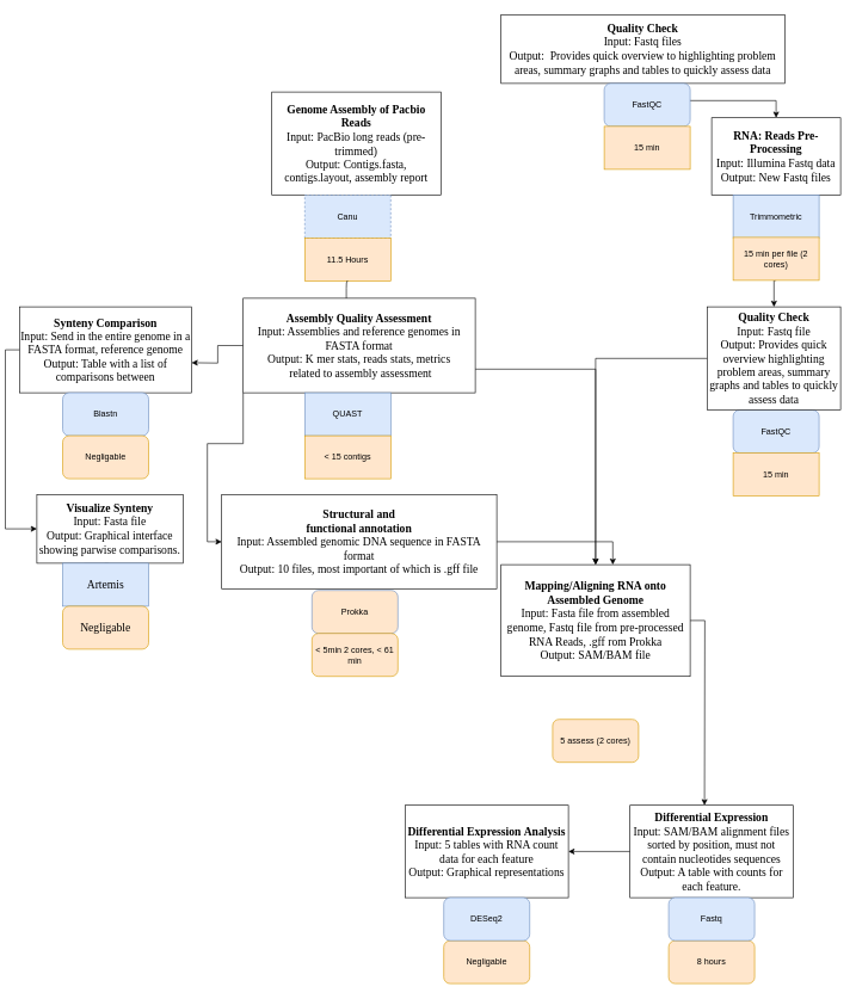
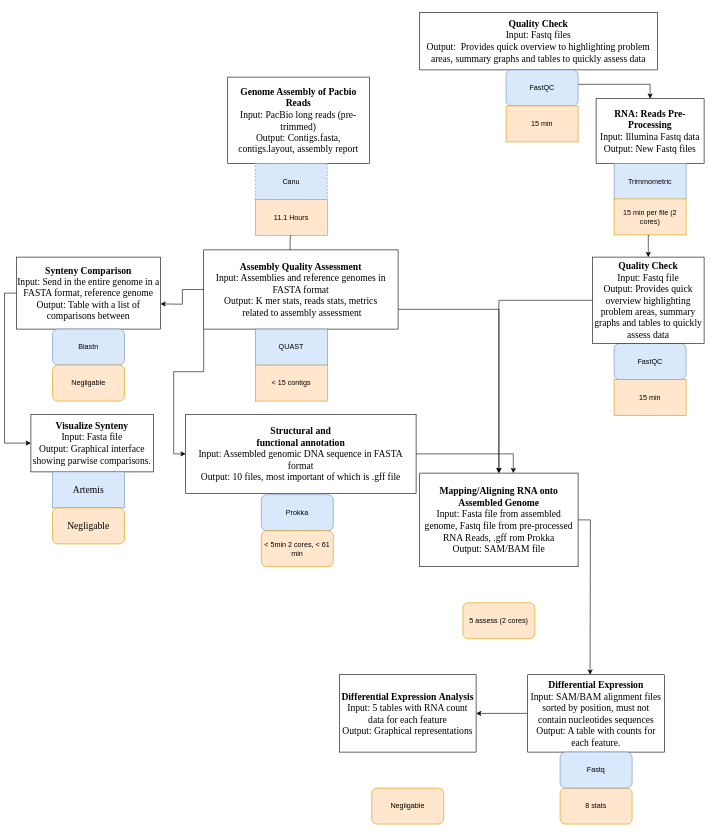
  <mxCell id="0" />
  <mxCell id="1" parent="0" />
  <mxCell id="2" value="&lt;div style=&quot;font-size: 16px&quot;&gt;&lt;b&gt;&lt;font style=&quot;font-size: 16px&quot;&gt;Genome Assembly of Pacbio Reads&lt;/font&gt;&lt;/b&gt;&lt;/div&gt;&lt;div style=&quot;font-size: 16px&quot;&gt;&lt;font style=&quot;font-size: 16px&quot;&gt;Input: PacBio long reads (pre-trimmed)&lt;br style=&quot;font-size: 16px&quot;&gt;&lt;/font&gt;&lt;/div&gt;&lt;div style=&quot;font-size: 16px&quot;&gt;&lt;font style=&quot;font-size: 16px&quot;&gt;Output: Contigs.fasta, contigs.layout, assembly report&lt;br style=&quot;font-size: 16px&quot;&gt;&lt;/font&gt;&lt;/div&gt;" style="rounded=0;whiteSpace=wrap;html=1;fontSize=16;fontFamily=Times New Roman;" parent="1" vertex="1"><mxGeometry x="372" y="128" width="236" height="144" as="geometry" /></mxCell>
  <mxCell id="3" value="Canu" style="rounded=0;whiteSpace=wrap;html=1;fillColor=#dae8fc;strokeColor=#6c8ebf;dashed=1;" parent="1" vertex="1"><mxGeometry x="418" y="272" width="120" height="60" as="geometry" /></mxCell>
- <mxCell id="4" value="11.5 Hours" style="rounded=0;whiteSpace=wrap;html=1;fillColor=#ffe6cc;strokeColor=#d79b00;" parent="1" vertex="1"><mxGeometry x="418" y="332" width="120" height="60" as="geometry" /></mxCell>
+ <mxCell id="4" value="11.1 Hours" style="rounded=0;whiteSpace=wrap;html=1;fillColor=#ffe6cc;strokeColor=#d79b00;" parent="1" vertex="1"><mxGeometry x="418" y="332" width="120" height="60" as="geometry" /></mxCell>
  <mxCell id="5" value="&lt;div style=&quot;font-size: 16px&quot;&gt;&lt;b&gt;RNA: Reads Pre-Processing&lt;/b&gt;&lt;/div&gt;&lt;div style=&quot;font-size: 16px&quot;&gt;Input: Illumina Fastq data&lt;br&gt;&lt;/div&gt;&lt;div style=&quot;font-size: 16px&quot;&gt;Output: New Fastq files&lt;br style=&quot;font-size: 16px&quot;&gt;&lt;/div&gt;" style="rounded=0;whiteSpace=wrap;html=1;fontSize=16;fontFamily=Times New Roman;" parent="1" vertex="1"><mxGeometry x="986" y="164" width="180" height="108" as="geometry" /></mxCell>
  <mxCell id="6" value="Trimmometric" style="rounded=0;whiteSpace=wrap;html=1;fillColor=#dae8fc;strokeColor=#6c8ebf;" parent="1" vertex="1"><mxGeometry x="1016" y="272" width="120" height="60" as="geometry" /></mxCell>
  <mxCell id="7" style="edgeStyle=orthogonalEdgeStyle;rounded=0;orthogonalLoop=1;jettySize=auto;html=1;exitX=0.5;exitY=1;exitDx=0;exitDy=0;entryX=0.5;entryY=0;entryDx=0;entryDy=0;fontFamily=Times New Roman;fontSize=16;" parent="1" source="8" target="30" edge="1"><mxGeometry relative="1" as="geometry" /></mxCell>
  <mxCell id="8" value="15 min per file (2 cores)" style="rounded=0;whiteSpace=wrap;html=1;fillColor=#ffe6cc;strokeColor=#d79b00;" parent="1" vertex="1"><mxGeometry x="1016" y="331" width="120" height="60" as="geometry" /></mxCell>
  <mxCell id="9" value="" style="endArrow=classic;html=1;exitX=0.5;exitY=1;exitDx=0;exitDy=0;" parent="1" source="4" edge="1"><mxGeometry width="50" height="50" relative="1" as="geometry"><mxPoint x="476" y="416" as="sourcePoint" /><mxPoint x="476" y="464" as="targetPoint" /><Array as="points"><mxPoint x="476" y="392" /></Array></mxGeometry></mxCell>
  <mxCell id="10" style="edgeStyle=orthogonalEdgeStyle;rounded=0;orthogonalLoop=1;jettySize=auto;html=1;exitX=0;exitY=0.5;exitDx=0;exitDy=0;" parent="1" source="14" edge="1"><mxGeometry relative="1" as="geometry"><mxPoint x="260" y="506" as="targetPoint" /></mxGeometry></mxCell>
  <mxCell id="11" style="edgeStyle=orthogonalEdgeStyle;rounded=0;orthogonalLoop=1;jettySize=auto;html=1;exitX=1;exitY=0.75;exitDx=0;exitDy=0;entryX=0.5;entryY=0;entryDx=0;entryDy=0;" parent="1" source="14" target="32" edge="1"><mxGeometry relative="1" as="geometry"><mxPoint x="764" y="884" as="targetPoint" /></mxGeometry></mxCell>
  <mxCell id="12" style="edgeStyle=orthogonalEdgeStyle;rounded=0;orthogonalLoop=1;jettySize=auto;html=1;exitX=0;exitY=1;exitDx=0;exitDy=0;entryX=0;entryY=0.5;entryDx=0;entryDy=0;fontFamily=Times New Roman;fontSize=16;" parent="1" source="14" target="39" edge="1"><mxGeometry relative="1" as="geometry" /></mxCell>
  <mxCell id="13" style="edgeStyle=orthogonalEdgeStyle;rounded=0;orthogonalLoop=1;jettySize=auto;html=1;exitX=0.25;exitY=0;exitDx=0;exitDy=0;entryX=0.5;entryY=1;entryDx=0;entryDy=0;fontFamily=Times New Roman;fontSize=16;startArrow=none;" parent="1" source="41" target="40" edge="1"><mxGeometry relative="1" as="geometry" /></mxCell>
  <mxCell id="14" value="&lt;div style=&quot;font-size: 16px&quot;&gt;&lt;font face=&quot;Times New Roman&quot;&gt;&lt;b&gt;&lt;font style=&quot;font-size: 16px&quot;&gt;Assembly Quality Assessment&lt;/font&gt;&lt;/b&gt;&lt;/font&gt;&lt;div&gt;&lt;font style=&quot;font-size: 16px&quot; face=&quot;Times New Roman&quot;&gt;Input: &lt;/font&gt;&lt;font style=&quot;font-size: 16px&quot; face=&quot;Times New Roman&quot;&gt;Assemblies and reference gen&lt;font style=&quot;font-size: 16px&quot;&gt;o&lt;/font&gt;mes in FASTA format&lt;/font&gt;&lt;/div&gt;&lt;font style=&quot;font-size: 16px&quot; face=&quot;Times New Roman&quot;&gt;Output: K mer stats, reads stats, metrics&lt;br&gt;&lt;/font&gt;&lt;/div&gt;&lt;font style=&quot;font-size: 16px&quot; face=&quot;Times New Roman&quot;&gt;&amp;nbsp;related to assembly assessment&lt;/font&gt;" style="rounded=0;whiteSpace=wrap;html=1;" parent="1" vertex="1"><mxGeometry x="332" y="416" width="324" height="132" as="geometry" /></mxCell>
  <mxCell id="15" value="QUAST" style="rounded=0;whiteSpace=wrap;html=1;fillColor=#dae8fc;strokeColor=#6c8ebf;" parent="1" vertex="1"><mxGeometry x="418" y="548" width="120" height="60" as="geometry" /></mxCell>
  <mxCell id="16" value="&amp;lt; 15 contigs " style="rounded=0;whiteSpace=wrap;html=1;fillColor=#ffe6cc;strokeColor=#d79b00;" parent="1" vertex="1"><mxGeometry x="418" y="608" width="120" height="60" as="geometry" /></mxCell>
- <mxCell id="17" value="&lt;div&gt;Prokka&lt;/div&gt;" style="rounded=1;whiteSpace=wrap;html=1;fillColor=#ffe6cc;strokeColor=#6c8ebf;" parent="1" vertex="1"><mxGeometry x="428" y="824" width="120" height="60" as="geometry" /></mxCell>
+ <mxCell id="17" value="&lt;div&gt;Prokka&lt;/div&gt;" style="rounded=1;whiteSpace=wrap;html=1;fillColor=#dae8fc;strokeColor=#6c8ebf;" parent="1" vertex="1"><mxGeometry x="428" y="824" width="120" height="60" as="geometry" /></mxCell>
  <mxCell id="18" value="&amp;lt; 5min 2 cores, &amp;lt; 61 min" style="rounded=1;whiteSpace=wrap;html=1;fillColor=#ffe6cc;strokeColor=#d79b00;" parent="1" vertex="1"><mxGeometry x="428" y="884" width="120" height="60" as="geometry" /></mxCell>
  <mxCell id="19" style="edgeStyle=orthogonalEdgeStyle;rounded=0;orthogonalLoop=1;jettySize=auto;html=1;exitX=0;exitY=0.5;exitDx=0;exitDy=0;entryX=0;entryY=0.5;entryDx=0;entryDy=0;fontFamily=Times New Roman;fontSize=16;" parent="1" source="20" target="40" edge="1"><mxGeometry relative="1" as="geometry" /></mxCell>
  <mxCell id="20" value="&lt;div style=&quot;font-size: 16px&quot;&gt;&lt;b&gt;Synteny Comparison&lt;/b&gt;&lt;br style=&quot;font-size: 16px&quot;&gt;&lt;div style=&quot;font-size: 16px&quot;&gt;&lt;font style=&quot;font-size: 16px&quot;&gt;Input: Send in the entire genome in a FASTA format, reference genome&lt;br style=&quot;font-size: 16px&quot;&gt;&lt;/font&gt;&lt;/div&gt;&lt;font style=&quot;font-size: 16px&quot;&gt;Output: Table with a list of comparisons between&lt;br&gt;&lt;/font&gt;&lt;/div&gt;" style="rounded=0;whiteSpace=wrap;html=1;fontFamily=Times New Roman;fontSize=16;" parent="1" vertex="1"><mxGeometry x="20" y="428" width="240" height="120" as="geometry" /></mxCell>
  <mxCell id="21" value="Blastn" style="rounded=1;whiteSpace=wrap;html=1;fillColor=#dae8fc;strokeColor=#6c8ebf;" parent="1" vertex="1"><mxGeometry x="80" y="548" width="120" height="60" as="geometry" /></mxCell>
  <mxCell id="22" value="Negligable" style="rounded=1;whiteSpace=wrap;html=1;fillColor=#ffe6cc;strokeColor=#d79b00;" parent="1" vertex="1"><mxGeometry x="80" y="608" width="120" height="60" as="geometry" /></mxCell>
  <mxCell id="23" style="edgeStyle=orthogonalEdgeStyle;rounded=0;orthogonalLoop=1;jettySize=auto;html=1;entryX=0.5;entryY=0;entryDx=0;entryDy=0;" parent="1" source="24" target="5" edge="1"><mxGeometry relative="1" as="geometry" /></mxCell>
  <mxCell id="24" value="&lt;b&gt;Quality Check&lt;/b&gt;&lt;br style=&quot;font-size: 16px&quot;&gt;&lt;div style=&quot;font-size: 16px&quot;&gt;Input: Fastq files&lt;br&gt;&lt;/div&gt;&lt;div style=&quot;font-size: 16px&quot;&gt;Output:&amp;nbsp; Provides quick overview to highlighting problem areas, summary graphs and tables to quickly assess data&lt;br&gt; &lt;/div&gt;" style="rounded=0;whiteSpace=wrap;html=1;fontSize=16;fontFamily=Times New Roman;" parent="1" vertex="1"><mxGeometry x="692" y="20" width="396" height="96" as="geometry" /></mxCell>
  <mxCell id="25" value="FastQC" style="rounded=1;whiteSpace=wrap;html=1;fillColor=#dae8fc;strokeColor=#6c8ebf;" parent="1" vertex="1"><mxGeometry x="836" y="116" width="120" height="60" as="geometry" /></mxCell>
  <mxCell id="26" value="15 min" style="rounded=0;whiteSpace=wrap;html=1;fillColor=#ffe6cc;strokeColor=#d79b00;" parent="1" vertex="1"><mxGeometry x="836" y="176" width="120" height="60" as="geometry" /></mxCell>
  <mxCell id="27" value="FastQC" style="rounded=1;whiteSpace=wrap;html=1;fillColor=#dae8fc;strokeColor=#6c8ebf;" parent="1" vertex="1"><mxGeometry x="1016" y="572" width="120" height="60" as="geometry" /></mxCell>
  <mxCell id="28" value="15 min" style="rounded=0;whiteSpace=wrap;html=1;fillColor=#ffe6cc;strokeColor=#d79b00;" parent="1" vertex="1"><mxGeometry x="1016" y="632" width="120" height="60" as="geometry" /></mxCell>
  <mxCell id="29" style="edgeStyle=orthogonalEdgeStyle;rounded=0;orthogonalLoop=1;jettySize=auto;html=1;exitX=0;exitY=0.5;exitDx=0;exitDy=0;" parent="1" source="30" target="32" edge="1"><mxGeometry relative="1" as="geometry"><mxPoint x="824" y="884" as="targetPoint" /></mxGeometry></mxCell>
  <mxCell id="30" value="&lt;font style=&quot;font-size: 16px&quot;&gt;&lt;b&gt;Quality Check&lt;/b&gt;&lt;br style=&quot;font-size: 16px&quot;&gt;&lt;/font&gt;&lt;div style=&quot;font-size: 16px&quot;&gt;&lt;font style=&quot;font-size: 16px&quot;&gt;Input: Fastq file&lt;br&gt;&lt;/font&gt;&lt;/div&gt;&lt;div style=&quot;font-size: 16px&quot;&gt;&lt;font style=&quot;font-size: 16px&quot;&gt;Output:  Provides quick overview highlighting problem areas, summary graphs and tables to quickly assess data&lt;/font&gt;&lt;/div&gt;" style="rounded=0;whiteSpace=wrap;html=1;fontFamily=Times New Roman;fontSize=16;" parent="1" vertex="1"><mxGeometry x="980" y="428" width="186" height="144" as="geometry" /></mxCell>
  <mxCell id="31" style="edgeStyle=orthogonalEdgeStyle;rounded=0;orthogonalLoop=1;jettySize=auto;html=1;exitX=1;exitY=0.5;exitDx=0;exitDy=0;" parent="1" source="32" edge="1"><mxGeometry relative="1" as="geometry"><mxPoint x="976" y="1124" as="targetPoint" /></mxGeometry></mxCell>
  <mxCell id="32" value="&lt;div style=&quot;font-size: 16px&quot;&gt;&lt;font face=&quot;Times New Roman&quot;&gt;&lt;b&gt;&lt;font style=&quot;font-size: 16px&quot;&gt;Mapping/Aligning RNA onto Assembled Genome&lt;/font&gt;&lt;/b&gt;&lt;/font&gt;&lt;/div&gt;&lt;div style=&quot;font-size: 16px&quot;&gt;&lt;div&gt;&lt;font style=&quot;font-size: 16px&quot; face=&quot;Times New Roman&quot;&gt;Input: Fasta file from assembled genome, Fastq file from pre-processed RNA Reads, .gff rom Prokka&lt;br&gt;&lt;/font&gt;&lt;/div&gt;&lt;font style=&quot;font-size: 16px&quot; face=&quot;Times New Roman&quot;&gt;Output: SAM/BAM file&lt;br&gt;&lt;/font&gt;&lt;/div&gt;" style="rounded=0;whiteSpace=wrap;html=1;" parent="1" vertex="1"><mxGeometry x="692" y="788" width="264" height="156" as="geometry" /></mxCell>
  <mxCell id="33" value="5 assess (2 cores)" style="rounded=1;whiteSpace=wrap;html=1;fillColor=#ffe6cc;strokeColor=#d79b00;" parent="1" vertex="1"><mxGeometry x="764" y="1004" width="120" height="60" as="geometry" /></mxCell>
  <mxCell id="34" style="edgeStyle=orthogonalEdgeStyle;rounded=0;orthogonalLoop=1;jettySize=auto;html=1;exitX=0;exitY=0.5;exitDx=0;exitDy=0;entryX=1;entryY=0.5;entryDx=0;entryDy=0;fontFamily=Times New Roman;" edge="1" parent="1" source="35" target="43"><mxGeometry relative="1" as="geometry" /></mxCell>
  <mxCell id="35" value="&lt;div style=&quot;font-size: 16px&quot;&gt;&lt;font style=&quot;font-size: 16px&quot; face=&quot;Times New Roman&quot;&gt;&lt;b&gt;Differential Expression&lt;/b&gt;&lt;br&gt;&lt;/font&gt;&lt;div&gt;&lt;font style=&quot;font-size: 16px&quot; face=&quot;Times New Roman&quot;&gt;Input: SAM/BAM alignment files sorted by position, must not contain nucleotides sequences&lt;br&gt;&lt;/font&gt;&lt;/div&gt;&lt;font style=&quot;font-size: 16px&quot; face=&quot;Times New Roman&quot;&gt;Output: &lt;/font&gt;&lt;font style=&quot;font-size: 16px&quot; face=&quot;Times New Roman&quot;&gt;A table with counts for each feature.&lt;/font&gt;&lt;/div&gt;" style="rounded=0;whiteSpace=wrap;html=1;" parent="1" vertex="1"><mxGeometry x="872" y="1124" width="228" height="129" as="geometry" /></mxCell>
- <mxCell id="36" value="8 hours" style="rounded=1;whiteSpace=wrap;html=1;fillColor=#ffe6cc;strokeColor=#d79b00;" parent="1" vertex="1"><mxGeometry x="926" y="1313" width="120" height="60" as="geometry" /></mxCell>
+ <mxCell id="36" value="8 stats" style="rounded=1;whiteSpace=wrap;html=1;fillColor=#ffe6cc;strokeColor=#d79b00;" parent="1" vertex="1"><mxGeometry x="926" y="1313" width="120" height="60" as="geometry" /></mxCell>
  <mxCell id="37" value="Fastq" style="rounded=1;whiteSpace=wrap;html=1;fillColor=#dae8fc;strokeColor=#6c8ebf;" parent="1" vertex="1"><mxGeometry x="926" y="1253" width="120" height="60" as="geometry" /></mxCell>
  <mxCell id="38" style="edgeStyle=orthogonalEdgeStyle;rounded=0;orthogonalLoop=1;jettySize=auto;html=1;exitX=1;exitY=0.5;exitDx=0;exitDy=0;entryX=0.591;entryY=0;entryDx=0;entryDy=0;entryPerimeter=0;fontFamily=Times New Roman;" edge="1" parent="1" source="39" target="32"><mxGeometry relative="1" as="geometry" /></mxCell>
  <mxCell id="39" value="&lt;div style=&quot;font-size: 16px&quot;&gt;&lt;font style=&quot;font-size: 16px&quot; face=&quot;Times New Roman&quot;&gt;&lt;br style=&quot;font-size: 16px&quot;&gt;&lt;br style=&quot;font-size: 16px&quot;&gt;&lt;br style=&quot;font-size: 16px&quot;&gt;&lt;br style=&quot;font-size: 16px&quot;&gt;&lt;br style=&quot;font-size: 16px&quot;&gt;&amp;nbsp;&lt;br style=&quot;font-size: 16px&quot;&gt;&lt;br style=&quot;font-size: 16px&quot;&gt;&lt;br style=&quot;font-size: 16px&quot;&gt;&lt;br style=&quot;font-size: 16px&quot;&gt;&lt;br style=&quot;font-size: 16px&quot;&gt;&lt;br style=&quot;font-size: 16px&quot;&gt;&lt;br style=&quot;font-size: 16px&quot;&gt;&lt;br style=&quot;font-size: 16px&quot;&gt;&lt;br style=&quot;font-size: 16px&quot;&gt;&lt;br style=&quot;font-size: 16px&quot;&gt;&lt;br style=&quot;font-size: 16px&quot;&gt;&lt;br style=&quot;font-size: 16px&quot;&gt;&lt;b&gt;&lt;span style=&quot;font-size: 16px&quot;&gt;Structural and&lt;br style=&quot;font-size: 16px&quot;&gt;functional annotation&lt;/span&gt;&lt;/b&gt;&lt;/font&gt;&lt;/div&gt;&lt;div style=&quot;font-size: 16px&quot;&gt;&lt;div style=&quot;font-size: 16px&quot;&gt;&lt;font style=&quot;font-size: 16px&quot; face=&quot;Times New Roman&quot;&gt;Input: &lt;/font&gt;&lt;font style=&quot;font-size: 16px&quot; face=&quot;Times New Roman&quot;&gt;Assembled genomic DNA sequence in FASTA format&lt;/font&gt;&lt;/div&gt;&lt;font style=&quot;font-size: 16px&quot; face=&quot;Times New Roman&quot;&gt;Output: 10 files, most important of which is .gff file&lt;/font&gt;&lt;font style=&quot;font-size: 16px&quot; face=&quot;Times New Roman&quot;&gt;&lt;font style=&quot;font-size: 16px&quot;&gt;&lt;span style=&quot;font-size: 16px&quot;&gt;&lt;/span&gt;&lt;/font&gt;&lt;/font&gt;&lt;/div&gt;&lt;div style=&quot;font-size: 16px&quot;&gt;&lt;font style=&quot;font-size: 16px&quot; face=&quot;Times New Roman&quot;&gt;&lt;br style=&quot;font-size: 16px&quot;&gt;&lt;br style=&quot;font-size: 16px&quot;&gt;&lt;br style=&quot;font-size: 16px&quot;&gt;&lt;br style=&quot;font-size: 16px&quot;&gt;&lt;br style=&quot;font-size: 16px&quot;&gt;&lt;br style=&quot;font-size: 16px&quot;&gt;&lt;br style=&quot;font-size: 16px&quot;&gt;&lt;br style=&quot;font-size: 16px&quot;&gt;&lt;br style=&quot;font-size: 16px&quot;&gt;&lt;br style=&quot;font-size: 16px&quot;&gt;&lt;br style=&quot;font-size: 16px&quot;&gt;&lt;br style=&quot;font-size: 16px&quot;&gt;&lt;br style=&quot;font-size: 16px&quot;&gt;&lt;br style=&quot;font-size: 16px&quot;&gt;&lt;br style=&quot;font-size: 16px&quot;&gt;&lt;br style=&quot;font-size: 16px&quot;&gt;&lt;br style=&quot;font-size: 16px&quot;&gt;&lt;/font&gt;&lt;/div&gt;" style="rounded=0;whiteSpace=wrap;html=1;fontSize=16;" parent="1" vertex="1"><mxGeometry x="302" y="690" width="384" height="132" as="geometry" /></mxCell>
  <mxCell id="40" value="&lt;div&gt;&lt;b&gt;Visualize Synteny&lt;/b&gt;&lt;/div&gt;&lt;div&gt;Input: Fasta file&lt;/div&gt;&lt;div&gt;Output: Graphical interface showing parwise comparisons.&lt;br&gt;&lt;/div&gt;" style="rounded=0;whiteSpace=wrap;html=1;fontFamily=Times New Roman;fontSize=16;" parent="1" vertex="1"><mxGeometry x="44" y="690" width="204" height="96" as="geometry" /></mxCell>
  <mxCell id="41" value="Artemis" style="rounded=0;whiteSpace=wrap;html=1;fontFamily=Times New Roman;fontSize=16;fillColor=#dae8fc;strokeColor=#6c8ebf;" parent="1" vertex="1"><mxGeometry x="80" y="786" width="120" height="60" as="geometry" /></mxCell>
  <mxCell id="42" value="Negligable" style="rounded=1;whiteSpace=wrap;html=1;fontFamily=Times New Roman;fontSize=16;fillColor=#ffe6cc;strokeColor=#d79b00;" parent="1" vertex="1"><mxGeometry x="80" y="846" width="120" height="60" as="geometry" /></mxCell>
  <mxCell id="43" value="&lt;div style=&quot;font-size: 16px&quot;&gt;&lt;font style=&quot;font-size: 16px&quot; face=&quot;Times New Roman&quot;&gt;&lt;b&gt;Differential Expression&lt;/b&gt; &lt;b&gt;Analysis&lt;/b&gt;&lt;br&gt;&lt;/font&gt;&lt;div&gt;&lt;font style=&quot;font-size: 16px&quot; face=&quot;Times New Roman&quot;&gt;Input: 5 tables with RNA count data for each feature&lt;br&gt;&lt;/font&gt;&lt;/div&gt;&lt;font style=&quot;font-size: 16px&quot; face=&quot;Times New Roman&quot;&gt;Output: Graphical representations&lt;/font&gt;&lt;/div&gt;" style="rounded=0;whiteSpace=wrap;html=1;" vertex="1" parent="1"><mxGeometry x="558" y="1124" width="228" height="129" as="geometry" /></mxCell>
  <mxCell id="44" value="Negligable" style="rounded=1;whiteSpace=wrap;html=1;fillColor=#ffe6cc;strokeColor=#d79b00;" vertex="1" parent="1"><mxGeometry x="612" y="1313" width="120" height="60" as="geometry" /></mxCell>
- <mxCell id="45" value="DESeq2" style="rounded=1;whiteSpace=wrap;html=1;fillColor=#dae8fc;strokeColor=#6c8ebf;" vertex="1" parent="1"><mxGeometry x="612" y="1253" width="120" height="60" as="geometry" /></mxCell>
